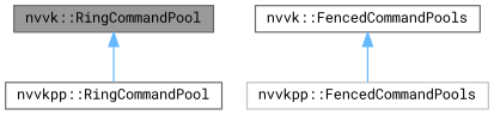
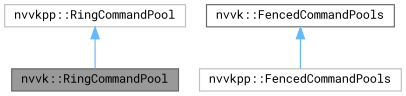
  digraph {
    fontname="Roboto Mono"
    node [color=gray40 fillcolor=white fontname="Roboto Mono" fontsize=10 shape=box style=filled]
    edge [color=steelblue1 dir=back fontname="Roboto Mono" fontsize=10 labelfontname=Helvetica labelfontsize=10 style=solid]
    n1 [fillcolor=grey60 fontcolor=black height=0.2 label="nvvk::RingCommandPool" width=0.4]
-   n2 [height=0.2 label="nvvkpp::RingCommandPool" width=0.4]
+   n2 [color=grey75 height=0.2 label="nvvkpp::RingCommandPool" width=0.4]
    n3 [height=0.2 label="nvvk::FencedCommandPools" width=0.4]
    n4 [color=grey75 height=0.2 label="nvvkpp::FencedCommandPools" width=0.4]
-   n1 -> n2
+   n2 -> n1
    n3 -> n4
  }
